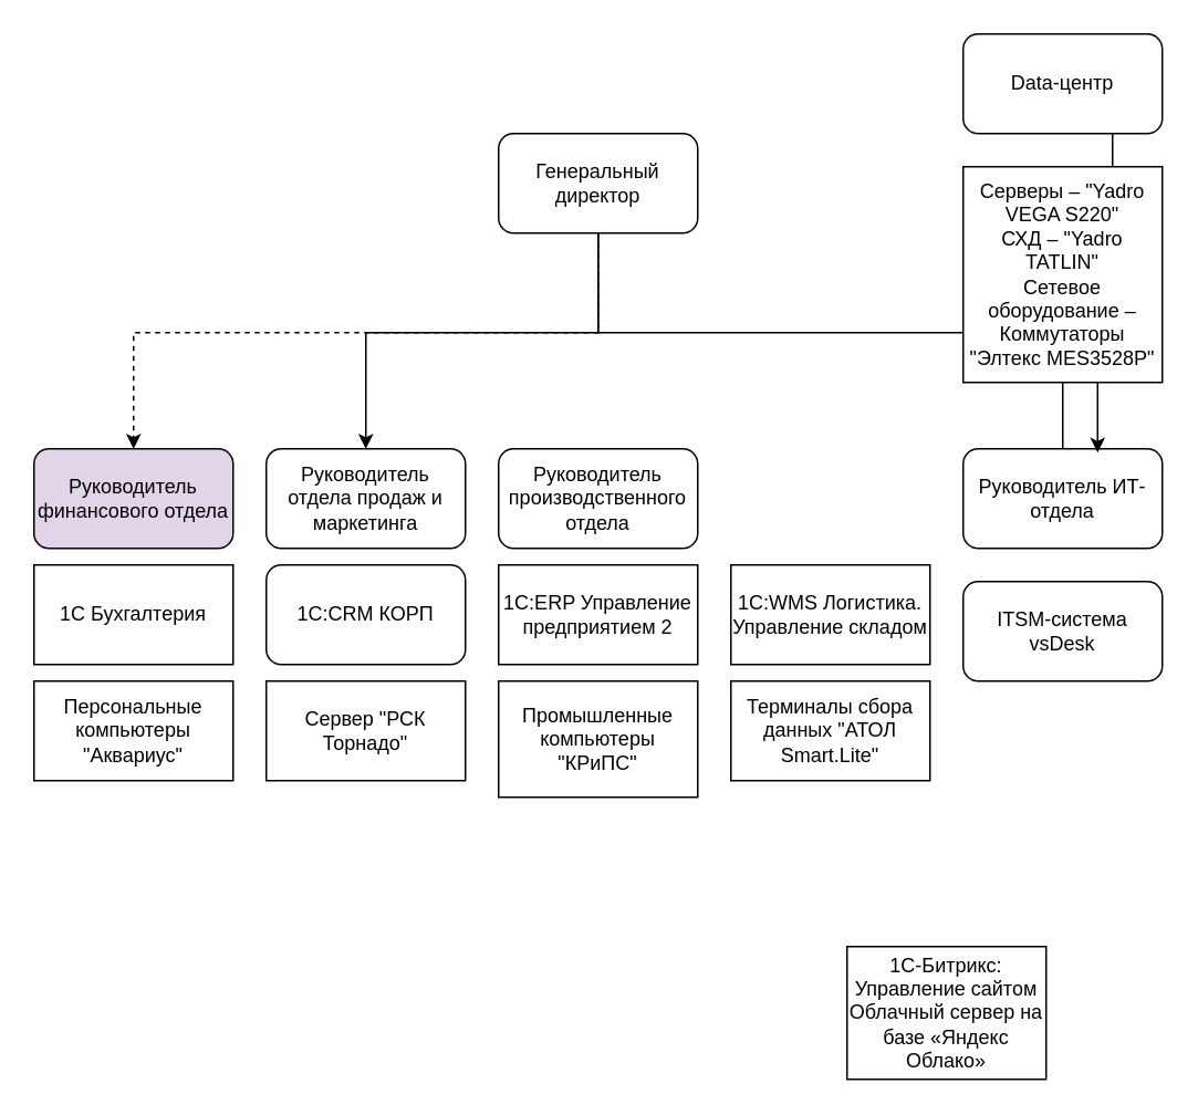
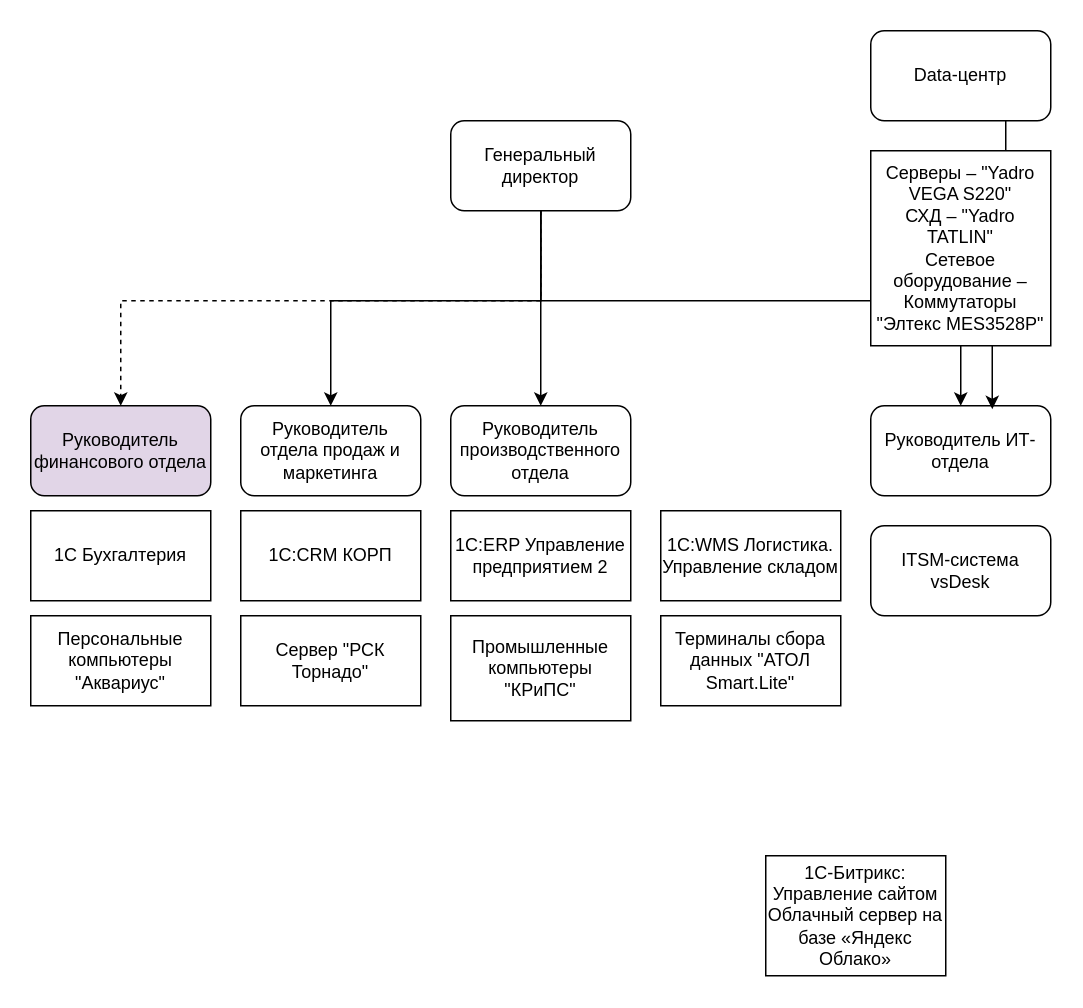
  <mxCell id="0" />
  <mxCell id="1" parent="0" />
+ <mxCell id="2" style="edgeStyle=orthogonalEdgeStyle;rounded=0;orthogonalLoop=1;jettySize=auto;html=1;entryX=0.5;entryY=0;entryDx=0;entryDy=0;" edge="1" parent="1" source="6" target="8"><mxGeometry relative="1" as="geometry" /></mxCell>
  <mxCell id="3" style="edgeStyle=orthogonalEdgeStyle;rounded=0;orthogonalLoop=1;jettySize=auto;html=1;entryX=0.5;entryY=0;entryDx=0;entryDy=0;" edge="1" parent="1" source="6" target="9"><mxGeometry relative="1" as="geometry"><Array as="points"><mxPoint x="360" y="200" /><mxPoint x="220" y="200" /></Array></mxGeometry></mxCell>
  <mxCell id="4" style="edgeStyle=orthogonalEdgeStyle;rounded=0;orthogonalLoop=1;jettySize=auto;html=1;entryX=0.5;entryY=0;entryDx=0;entryDy=0;dashed=1;" edge="1" parent="1" source="6" target="7"><mxGeometry relative="1" as="geometry"><Array as="points"><mxPoint x="360" y="200" /><mxPoint x="80" y="200" /></Array></mxGeometry></mxCell>
- <mxCell id="5" style="edgeStyle=orthogonalEdgeStyle;rounded=0;orthogonalLoop=1;jettySize=auto;html=1;entryX=0.5;entryY=0;entryDx=0;entryDy=0;endArrow=none;" edge="1" parent="1" source="6" target="10"><mxGeometry relative="1" as="geometry"><Array as="points"><mxPoint x="360" y="200" /><mxPoint x="640" y="200" /></Array></mxGeometry></mxCell>
+ <mxCell id="5" style="edgeStyle=orthogonalEdgeStyle;rounded=0;orthogonalLoop=1;jettySize=auto;html=1;entryX=0.5;entryY=0;entryDx=0;entryDy=0;" edge="1" parent="1" source="6" target="10"><mxGeometry relative="1" as="geometry"><Array as="points"><mxPoint x="360" y="200" /><mxPoint x="640" y="200" /></Array></mxGeometry></mxCell>
  <mxCell id="6" value="Генеральный директор" style="rounded=1;whiteSpace=wrap;html=1;" vertex="1" parent="1"><mxGeometry x="300" y="80" width="120" height="60" as="geometry" /></mxCell>
  <mxCell id="7" value="Руководитель финансового отдела " style="rounded=1;whiteSpace=wrap;html=1;fillColor=#e1d5e7;" vertex="1" parent="1"><mxGeometry x="20" y="270" width="120" height="60" as="geometry" /></mxCell>
  <mxCell id="8" value="&lt;div&gt;Руководитель производственного отдела&lt;/div&gt;" style="rounded=1;whiteSpace=wrap;html=1;" vertex="1" parent="1"><mxGeometry x="300" y="270" width="120" height="60" as="geometry" /></mxCell>
  <mxCell id="9" value="Руководитель отдела продаж и маркетинга" style="rounded=1;whiteSpace=wrap;html=1;" vertex="1" parent="1"><mxGeometry x="160" y="270" width="120" height="60" as="geometry" /></mxCell>
  <mxCell id="10" value="Руководитель ИТ-отдела" style="rounded=1;whiteSpace=wrap;html=1;" vertex="1" parent="1"><mxGeometry x="580" y="270" width="120" height="60" as="geometry" /></mxCell>
  <mxCell id="11" value="Data-центр" style="rounded=1;whiteSpace=wrap;html=1;" vertex="1" parent="1"><mxGeometry x="580" y="20" width="120" height="60" as="geometry" /></mxCell>
  <mxCell id="12" style="edgeStyle=orthogonalEdgeStyle;rounded=0;orthogonalLoop=1;jettySize=auto;html=1;exitX=0.75;exitY=1;exitDx=0;exitDy=0;entryX=0.675;entryY=0.038;entryDx=0;entryDy=0;entryPerimeter=0;" edge="1" parent="1" source="11" target="10"><mxGeometry relative="1" as="geometry" /></mxCell>
  <mxCell id="13" value="ITSM-система&lt;br&gt;vsDesk" style="rounded=1;whiteSpace=wrap;html=1;" vertex="1" parent="1"><mxGeometry x="580" y="350" width="120" height="60" as="geometry" /></mxCell>
  <mxCell id="14" value="1С Бухгалтерия" style="rounded=0;whiteSpace=wrap;html=1;" vertex="1" parent="1"><mxGeometry x="20" y="340" width="120" height="60" as="geometry" /></mxCell>
  <mxCell id="15" value="Персональные компьютеры &quot;Аквариус&quot;" style="rounded=0;whiteSpace=wrap;html=1;" vertex="1" parent="1"><mxGeometry x="20" y="410" width="120" height="60" as="geometry" /></mxCell>
  <mxCell id="16" value="Промышленные компьютеры &quot;КРиПС&quot;" style="rounded=0;whiteSpace=wrap;html=1;" vertex="1" parent="1"><mxGeometry x="300" y="410" width="120" height="70" as="geometry" /></mxCell>
  <mxCell id="17" value="1С:ERP Управление предприятием 2" style="rounded=0;whiteSpace=wrap;html=1;" vertex="1" parent="1"><mxGeometry x="300" y="340" width="120" height="60" as="geometry" /></mxCell>
  <mxCell id="18" value="1C:WMS Логистика. Управление складом" style="rounded=0;whiteSpace=wrap;html=1;" vertex="1" parent="1"><mxGeometry x="440" y="340" width="120" height="60" as="geometry" /></mxCell>
- <mxCell id="19" value=" &lt;span data-end=&quot;682&quot; data-start=&quot;667&quot;&gt;1C:CRM КОРП&lt;/span&gt;" style="whiteSpace=wrap;html=1;rounded=1;" vertex="1" parent="1"><mxGeometry x="160" y="340" width="120" height="60" as="geometry" /></mxCell>
+ <mxCell id="19" value=" &lt;span data-end=&quot;682&quot; data-start=&quot;667&quot;&gt;1C:CRM КОРП&lt;/span&gt;" style="rounded=0;whiteSpace=wrap;html=1;" vertex="1" parent="1"><mxGeometry x="160" y="340" width="120" height="60" as="geometry" /></mxCell>
  <mxCell id="20" value="Терминалы сбора данных &quot;АТОЛ Smart.Lite&quot;" style="rounded=0;whiteSpace=wrap;html=1;" vertex="1" parent="1"><mxGeometry x="440" y="410" width="120" height="60" as="geometry" /></mxCell>
  <mxCell id="21" value="Сервер &quot;РСК Торнадо&quot;" style="rounded=0;whiteSpace=wrap;html=1;" vertex="1" parent="1"><mxGeometry x="160" y="410" width="120" height="60" as="geometry" /></mxCell>
  <mxCell id="22" value="&lt;div&gt;&lt;span data-end=&quot;105&quot; data-start=&quot;94&quot;&gt;Серверы&lt;/span&gt; – &lt;span data-end=&quot;129&quot; data-start=&quot;108&quot;&gt;&quot;Yadro VEGA S220&quot;&lt;/span&gt;&lt;/div&gt;&lt;div&gt;&lt;span data-end=&quot;168&quot; data-start=&quot;135&quot;&gt;СХД&lt;/span&gt; – &lt;span data-end=&quot;189&quot; data-start=&quot;171&quot;&gt;&quot;Yadro TATLIN&quot;&lt;/span&gt;&lt;/div&gt;&lt;div&gt;&lt;span data-end=&quot;219&quot; data-start=&quot;195&quot;&gt;Сетевое оборудование&lt;/span&gt; – &lt;span data-end=&quot;255&quot; data-start=&quot;222&quot;&gt;Коммутаторы &quot;Элтекс MES3528P&quot;&lt;/span&gt;&lt;/div&gt;" style="rounded=0;whiteSpace=wrap;html=1;" vertex="1" parent="1"><mxGeometry x="580" y="100" width="120" height="130" as="geometry" /></mxCell>
  <mxCell id="23" value="1С-Битрикс: Управление сайтом&lt;div&gt;Облачный сервер на базе «Яндекс Облако»&lt;/div&gt;" style="rounded=0;whiteSpace=wrap;html=1;" vertex="1" parent="1"><mxGeometry x="510" y="570" width="120" height="80" as="geometry" /></mxCell>
